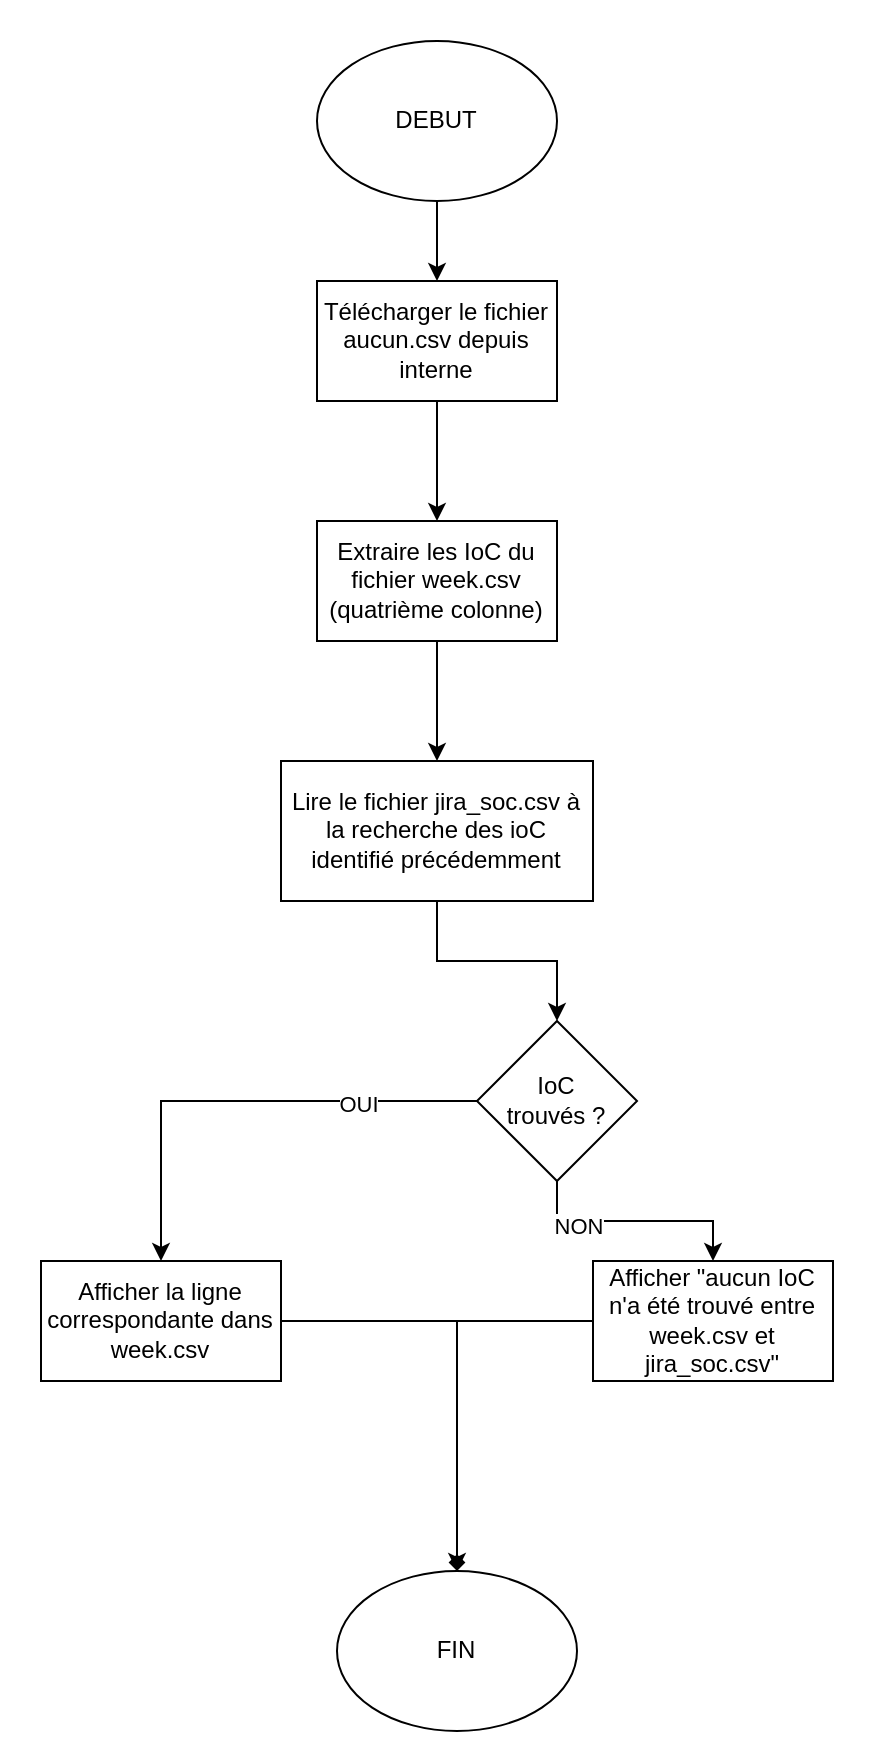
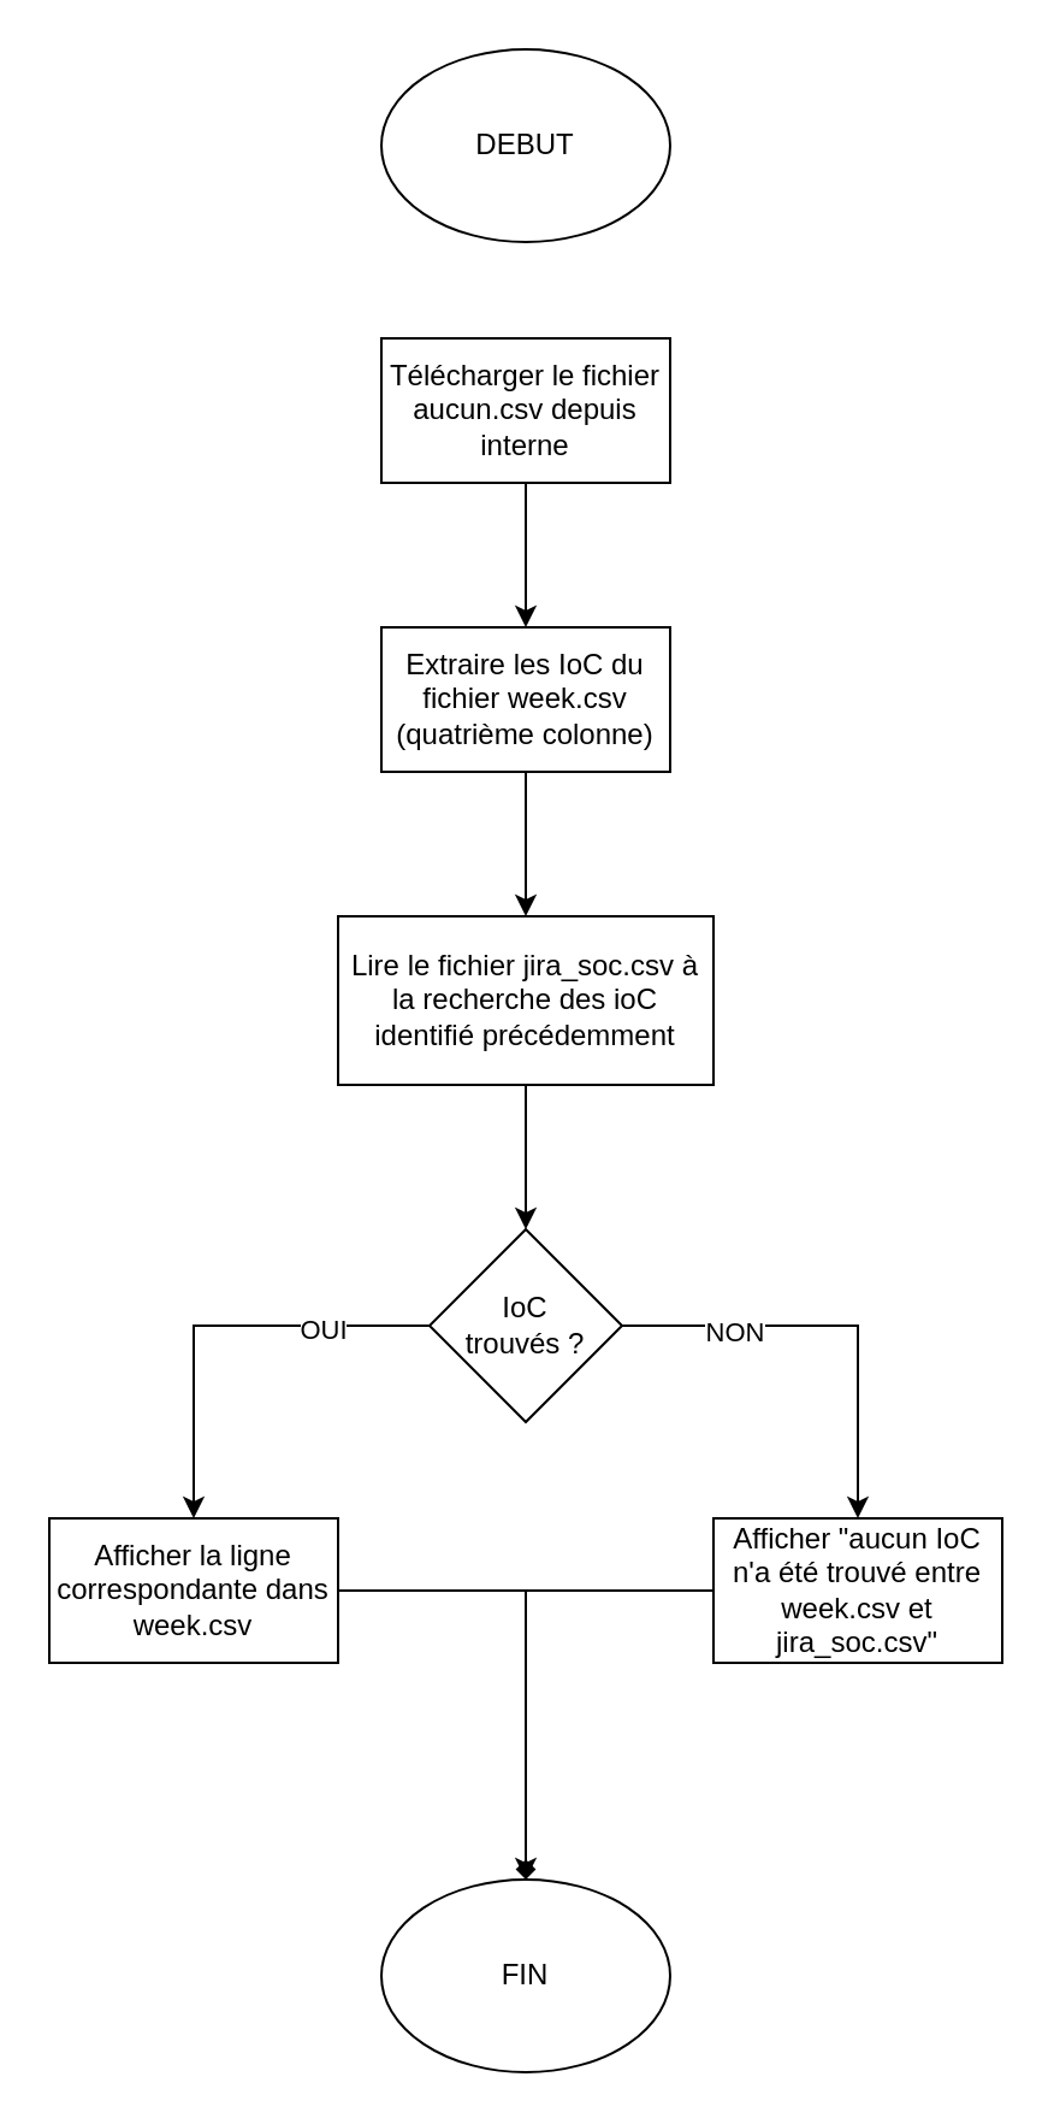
  <mxCell id="0" />
  <mxCell id="1" parent="0" />
- <mxCell id="2" value="" style="edgeStyle=orthogonalEdgeStyle;rounded=0;orthogonalLoop=1;jettySize=auto;html=1;" edge="1" parent="1" source="3" target="5"><mxGeometry relative="1" as="geometry" /></mxCell>
  <mxCell id="3" value="DEBUT" style="ellipse;whiteSpace=wrap;html=1;" vertex="1" parent="1"><mxGeometry x="158" y="20" width="120" height="80" as="geometry" /></mxCell>
  <mxCell id="4" value="" style="edgeStyle=orthogonalEdgeStyle;rounded=0;orthogonalLoop=1;jettySize=auto;html=1;" edge="1" parent="1" source="5" target="7"><mxGeometry relative="1" as="geometry" /></mxCell>
  <mxCell id="5" value="Télécharger le fichier aucun.csv depuis interne" style="rounded=0;whiteSpace=wrap;html=1;" vertex="1" parent="1"><mxGeometry x="158" y="140" width="120" height="60" as="geometry" /></mxCell>
  <mxCell id="6" value="" style="edgeStyle=orthogonalEdgeStyle;rounded=0;orthogonalLoop=1;jettySize=auto;html=1;" edge="1" parent="1" source="7" target="9"><mxGeometry relative="1" as="geometry" /></mxCell>
  <mxCell id="7" value="Extraire les IoC du fichier week.csv (quatrième colonne)" style="rounded=0;whiteSpace=wrap;html=1;" vertex="1" parent="1"><mxGeometry x="158" y="260" width="120" height="60" as="geometry" /></mxCell>
  <mxCell id="8" value="" style="edgeStyle=orthogonalEdgeStyle;rounded=0;orthogonalLoop=1;jettySize=auto;html=1;" edge="1" parent="1" source="9" target="14"><mxGeometry relative="1" as="geometry" /></mxCell>
  <mxCell id="9" value="Lire le fichier jira_soc.csv à la recherche des ioC identifié précédemment" style="rounded=0;whiteSpace=wrap;html=1;" vertex="1" parent="1"><mxGeometry x="140" y="380" width="156" height="70" as="geometry" /></mxCell>
  <mxCell id="10" style="edgeStyle=orthogonalEdgeStyle;rounded=0;orthogonalLoop=1;jettySize=auto;html=1;" edge="1" parent="1" source="14" target="16"><mxGeometry relative="1" as="geometry" /></mxCell>
  <mxCell id="11" value="OUI" style="edgeLabel;html=1;align=center;verticalAlign=middle;resizable=0;points=[];" vertex="1" connectable="0" parent="10"><mxGeometry x="-0.492" y="1" relative="1" as="geometry"><mxPoint as="offset" /></mxGeometry></mxCell>
  <mxCell id="12" style="edgeStyle=orthogonalEdgeStyle;rounded=0;orthogonalLoop=1;jettySize=auto;html=1;entryX=0.5;entryY=0;entryDx=0;entryDy=0;" edge="1" parent="1" source="14" target="18"><mxGeometry relative="1" as="geometry" /></mxCell>
  <mxCell id="13" value="NON" style="edgeLabel;html=1;align=center;verticalAlign=middle;resizable=0;points=[];" vertex="1" connectable="0" parent="12"><mxGeometry x="-0.485" y="-2" relative="1" as="geometry"><mxPoint as="offset" /></mxGeometry></mxCell>
- <mxCell id="14" value="IoC&lt;br&gt;trouvés ?" style="rhombus;whiteSpace=wrap;html=1;" vertex="1" parent="1"><mxGeometry x="238" y="510" width="80" height="80" as="geometry" /></mxCell>
+ <mxCell id="14" value="IoC&lt;br&gt;trouvés ?" style="rhombus;whiteSpace=wrap;html=1;" vertex="1" parent="1"><mxGeometry x="178" y="510" width="80" height="80" as="geometry" /></mxCell>
  <mxCell id="15" style="edgeStyle=orthogonalEdgeStyle;rounded=0;orthogonalLoop=1;jettySize=auto;html=1;entryX=0.5;entryY=0;entryDx=0;entryDy=0;endArrow=diamond;" edge="1" parent="1" source="16" target="19"><mxGeometry relative="1" as="geometry" /></mxCell>
  <mxCell id="16" value="Afficher la ligne correspondante dans week.csv" style="rounded=0;whiteSpace=wrap;html=1;" vertex="1" parent="1"><mxGeometry x="20" y="630" width="120" height="60" as="geometry" /></mxCell>
  <mxCell id="17" style="edgeStyle=orthogonalEdgeStyle;rounded=0;orthogonalLoop=1;jettySize=auto;html=1;entryX=0.5;entryY=0;entryDx=0;entryDy=0;" edge="1" parent="1" source="18" target="19"><mxGeometry relative="1" as="geometry" /></mxCell>
  <mxCell id="18" value="Afficher &quot;aucun IoC n'a été trouvé entre week.csv et jira_soc.csv&quot;" style="rounded=0;whiteSpace=wrap;html=1;" vertex="1" parent="1"><mxGeometry x="296" y="630" width="120" height="60" as="geometry" /></mxCell>
- <mxCell id="19" value="FIN" style="ellipse;whiteSpace=wrap;html=1;" vertex="1" parent="1"><mxGeometry x="168" y="785" width="120" height="80" as="geometry" /></mxCell>
+ <mxCell id="19" value="FIN" style="ellipse;whiteSpace=wrap;html=1;" vertex="1" parent="1"><mxGeometry x="158" y="780" width="120" height="80" as="geometry" /></mxCell>
